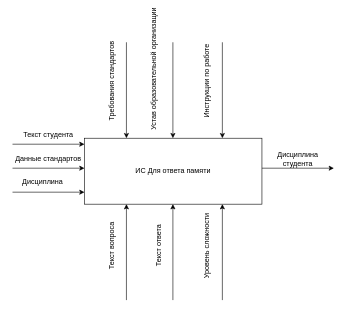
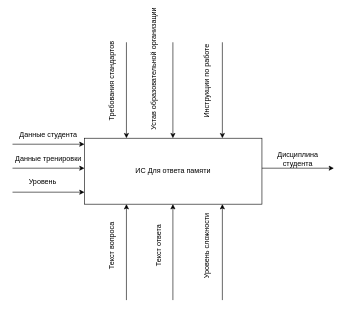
  <mxCell id="0" />
  <mxCell id="1" parent="0" />
  <mxCell id="2" value="ИС Для ответа памяти" style="rounded=0;whiteSpace=wrap;html=1;" vertex="1" parent="1"><mxGeometry x="140" y="180" width="296" height="110" as="geometry" /></mxCell>
  <mxCell id="3" value="" style="endArrow=classic;html=1;rounded=0;" edge="1" parent="1"><mxGeometry width="50" height="50" relative="1" as="geometry"><mxPoint x="20" y="230" as="sourcePoint" /><mxPoint x="140" y="230" as="targetPoint" /></mxGeometry></mxCell>
  <mxCell id="4" value="" style="endArrow=classic;html=1;rounded=0;" edge="1" parent="1"><mxGeometry width="50" height="50" relative="1" as="geometry"><mxPoint x="20" y="270" as="sourcePoint" /><mxPoint x="140" y="270" as="targetPoint" /></mxGeometry></mxCell>
  <mxCell id="5" value="" style="endArrow=classic;html=1;rounded=0;" edge="1" parent="1"><mxGeometry width="50" height="50" relative="1" as="geometry"><mxPoint x="20" y="190" as="sourcePoint" /><mxPoint x="140" y="190" as="targetPoint" /></mxGeometry></mxCell>
  <mxCell id="6" value="" style="endArrow=classic;html=1;rounded=0;" edge="1" parent="1"><mxGeometry width="50" height="50" relative="1" as="geometry"><mxPoint x="436" y="230" as="sourcePoint" /><mxPoint x="556" y="230" as="targetPoint" /></mxGeometry></mxCell>
  <mxCell id="7" value="" style="endArrow=classic;html=1;rounded=0;" edge="1" parent="1"><mxGeometry width="50" height="50" relative="1" as="geometry"><mxPoint x="210" y="20" as="sourcePoint" /><mxPoint x="210" y="180" as="targetPoint" /></mxGeometry></mxCell>
  <mxCell id="8" value="" style="endArrow=classic;html=1;rounded=0;" edge="1" parent="1"><mxGeometry width="50" height="50" relative="1" as="geometry"><mxPoint x="287.5" y="20" as="sourcePoint" /><mxPoint x="287.5" y="180" as="targetPoint" /></mxGeometry></mxCell>
  <mxCell id="9" value="" style="endArrow=classic;html=1;rounded=0;" edge="1" parent="1"><mxGeometry width="50" height="50" relative="1" as="geometry"><mxPoint x="370" y="20" as="sourcePoint" /><mxPoint x="370" y="180" as="targetPoint" /></mxGeometry></mxCell>
  <mxCell id="10" value="" style="endArrow=classic;html=1;rounded=0;" edge="1" parent="1"><mxGeometry width="50" height="50" relative="1" as="geometry"><mxPoint x="210" y="450" as="sourcePoint" /><mxPoint x="210" y="290" as="targetPoint" /></mxGeometry></mxCell>
  <mxCell id="11" value="" style="endArrow=classic;html=1;rounded=0;" edge="1" parent="1"><mxGeometry width="50" height="50" relative="1" as="geometry"><mxPoint x="287.5" y="450" as="sourcePoint" /><mxPoint x="287.5" y="290" as="targetPoint" /></mxGeometry></mxCell>
  <mxCell id="12" value="" style="endArrow=classic;html=1;rounded=0;" edge="1" parent="1"><mxGeometry width="50" height="50" relative="1" as="geometry"><mxPoint x="370" y="450" as="sourcePoint" /><mxPoint x="370" y="290" as="targetPoint" /></mxGeometry></mxCell>
- <mxCell id="13" value="Текст студента" style="text;html=1;align=center;verticalAlign=middle;whiteSpace=wrap;rounded=0;" vertex="1" parent="1"><mxGeometry x="20" y="160" width="120" height="30" as="geometry" /></mxCell>
- <mxCell id="14" value="Данные стандартов" style="text;html=1;align=center;verticalAlign=middle;whiteSpace=wrap;rounded=0;" vertex="1" parent="1"><mxGeometry x="20" y="200" width="120" height="30" as="geometry" /></mxCell>
- <mxCell id="15" value="Дисциплина" style="text;html=1;align=center;verticalAlign=middle;resizable=0;points=[];autosize=1;strokeColor=none;fillColor=none;" vertex="1" parent="1"><mxGeometry x="25" y="238" width="90" height="30" as="geometry" /></mxCell>
+ <mxCell id="13" value="Данные студента" style="text;html=1;align=center;verticalAlign=middle;whiteSpace=wrap;rounded=0;" vertex="1" parent="1"><mxGeometry x="20" y="160" width="120" height="30" as="geometry" /></mxCell>
+ <mxCell id="14" value="Данные тренировки" style="text;html=1;align=center;verticalAlign=middle;whiteSpace=wrap;rounded=0;" vertex="1" parent="1"><mxGeometry x="20" y="200" width="120" height="30" as="geometry" /></mxCell>
+ <mxCell id="15" value="Уровень" style="text;html=1;align=center;verticalAlign=middle;resizable=0;points=[];autosize=1;strokeColor=none;fillColor=none;" vertex="1" parent="1"><mxGeometry x="25" y="238" width="90" height="30" as="geometry" /></mxCell>
  <mxCell id="16" value="Текст вопроса" style="text;html=1;align=center;verticalAlign=middle;resizable=0;points=[];autosize=1;strokeColor=none;fillColor=none;rotation=-90;" vertex="1" parent="1"><mxGeometry x="135" y="345" width="100" height="30" as="geometry" /></mxCell>
  <mxCell id="17" value="Текст ответа" style="text;html=1;align=center;verticalAlign=middle;resizable=0;points=[];autosize=1;strokeColor=none;fillColor=none;rotation=-90;" vertex="1" parent="1"><mxGeometry x="218.5" y="345" width="90" height="30" as="geometry" /></mxCell>
  <mxCell id="18" value="Уровень сложности" style="text;html=1;align=center;verticalAlign=middle;resizable=0;points=[];autosize=1;strokeColor=none;fillColor=none;rotation=-90;" vertex="1" parent="1"><mxGeometry x="280" y="345" width="130" height="30" as="geometry" /></mxCell>
  <mxCell id="19" value="Требования стандартов" style="text;html=1;align=center;verticalAlign=middle;resizable=0;points=[];autosize=1;strokeColor=none;fillColor=none;rotation=-90;" vertex="1" parent="1"><mxGeometry x="105" y="70" width="160" height="30" as="geometry" /></mxCell>
  <mxCell id="20" value="Устав образовательной организации" style="text;html=1;align=center;verticalAlign=middle;resizable=0;points=[];autosize=1;strokeColor=none;fillColor=none;rotation=-90;" vertex="1" parent="1"><mxGeometry x="140" y="50" width="230" height="30" as="geometry" /></mxCell>
  <mxCell id="21" value="Инструкции по работе" style="text;html=1;align=center;verticalAlign=middle;resizable=0;points=[];autosize=1;strokeColor=none;fillColor=none;rotation=-90;" vertex="1" parent="1"><mxGeometry x="270" y="70" width="150" height="30" as="geometry" /></mxCell>
  <mxCell id="22" value="Дисциплина студента" style="text;html=1;align=center;verticalAlign=middle;whiteSpace=wrap;rounded=0;" vertex="1" parent="1"><mxGeometry x="436" y="200" width="120" height="30" as="geometry" /></mxCell>
